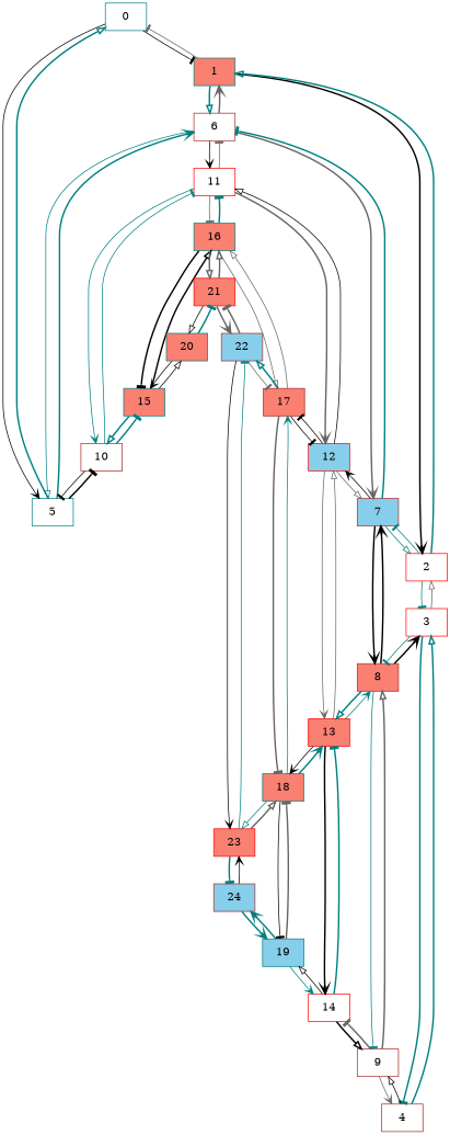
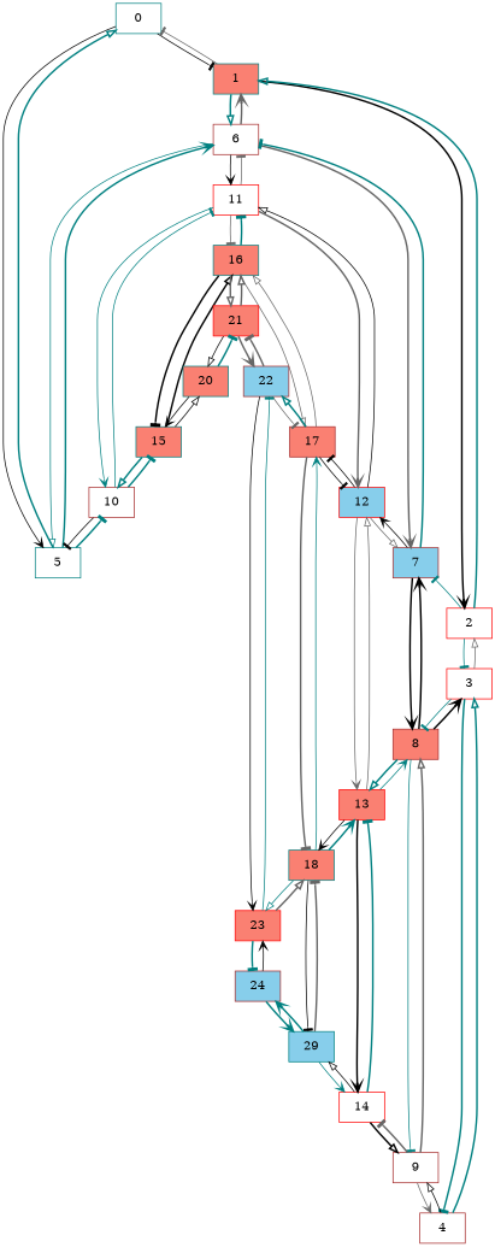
  digraph {
    node [color=brown fillcolor=white shape=box style=filled]
    edge [arrowhead=tee color=teal style=solid]
    0 [color=teal]
    1 [color=teal fillcolor=salmon]
    5 [color=teal]
    2 [color=red]
    6
    10
    3 [color=red]
    7 [fillcolor=skyblue]
    11 [color=red]
    4
    8 [fillcolor=salmon]
    12 [color=red fillcolor=skyblue]
    9
    13 [color=red fillcolor=salmon]
    14 [color=red]
    15 [color=teal fillcolor=salmon]
    16 [color=teal fillcolor=salmon]
    17 [fillcolor=salmon]
    18 [color=teal fillcolor=salmon]
-   19 [color=teal fillcolor=skyblue]
+   19 [color=teal fillcolor=skyblue label=29]
    20 [color=teal fillcolor=salmon]
    21 [color=red fillcolor=salmon]
    22 [fillcolor=skyblue]
    23 [color=red fillcolor=salmon]
    24 [fillcolor=skyblue]
    0 -> 1 [color=black]
    0 -> 5 [arrowhead=vee color=black]
    1 -> 0 [color=gray40]
    1 -> 2 [arrowhead=vee color=black style=bold]
    1 -> 6 [arrowhead=onormal style=bold]
    5 -> 0 [arrowhead=onormal style=bold]
    5 -> 6 [arrowhead=vee style=bold]
-   5 -> 10 [color=black style=bold]
+   5 -> 10 [style=bold]
    2 -> 1 [arrowhead=onormal style=bold]
    2 -> 3
    2 -> 7
    6 -> 1 [arrowhead=vee color=gray40 style=bold]
    6 -> 5 [arrowhead=onormal]
    6 -> 7 [arrowhead=vee color=gray40 style=bold]
    6 -> 11 [arrowhead=vee color=black]
    10 -> 5 [color=black]
    10 -> 11
    10 -> 15 [style=bold]
    3 -> 2 [arrowhead=onormal color=gray40]
    3 -> 4 [style=bold]
    3 -> 8
-   7 -> 2 [arrowhead=onormal]
    7 -> 6 [style=bold]
    7 -> 8 [arrowhead=vee color=black style=bold]
    7 -> 12 [arrowhead=vee color=black]
    11 -> 6 [color=gray40]
    11 -> 10 [arrowhead=vee]
    11 -> 12 [arrowhead=vee color=gray40 style=bold]
    11 -> 16 [color=gray40]
    4 -> 3 [arrowhead=onormal style=bold]
    4 -> 9 [arrowhead=onormal color=black]
    8 -> 3 [arrowhead=vee color=black style=bold]
    8 -> 7 [arrowhead=vee color=black style=bold]
    8 -> 9
    8 -> 13 [arrowhead=onormal style=bold]
    12 -> 7 [arrowhead=onormal color=gray40]
    12 -> 11 [arrowhead=onormal color=black]
    12 -> 13 [arrowhead=vee color=gray40]
    12 -> 17 [color=black]
    9 -> 4 [arrowhead=vee color=gray40]
    9 -> 8 [arrowhead=onormal color=gray40 style=bold]
    9 -> 14 [color=gray40 style=bold]
    13 -> 8 [arrowhead=vee]
    13 -> 12 [arrowhead=onormal color=gray40]
    13 -> 14 [arrowhead=vee color=black style=bold]
    13 -> 18 [arrowhead=vee color=black]
    14 -> 9 [arrowhead=onormal color=black style=bold]
    14 -> 13 [style=bold]
    14 -> 19 [arrowhead=onormal color=black]
    15 -> 10 [arrowhead=onormal style=bold]
    15 -> 16 [arrowhead=onormal color=black style=bold]
    15 -> 20 [arrowhead=onormal color=black]
    16 -> 11 [style=bold]
    16 -> 15 [color=black style=bold]
    16 -> 17 [arrowhead=onormal color=gray40]
    16 -> 21 [arrowhead=onormal color=gray40 style=bold]
    17 -> 12 [color=black]
    17 -> 16 [arrowhead=onormal color=gray40]
    17 -> 18 [color=gray40 style=bold]
    17 -> 22 [arrowhead=onormal style=bold]
    18 -> 13 [arrowhead=vee style=bold]
    18 -> 17 [arrowhead=vee]
    18 -> 19 [color=black]
    18 -> 23 [arrowhead=onormal]
    19 -> 14 [arrowhead=vee]
    19 -> 18 [color=gray40 style=bold]
    19 -> 24 [arrowhead=vee style=bold]
    20 -> 15 [arrowhead=vee color=black]
    20 -> 21 [style=bold]
    21 -> 16 [arrowhead=onormal color=gray40 style=bold]
    21 -> 20 [arrowhead=onormal color=black]
    21 -> 22 [arrowhead=vee color=gray40 style=bold]
    22 -> 17 [color=gray40]
    22 -> 21 [color=gray40 style=bold]
    22 -> 23 [arrowhead=vee color=black]
    23 -> 18 [arrowhead=onormal color=gray40 style=bold]
    23 -> 22
    23 -> 24 [style=bold]
    24 -> 19 [arrowhead=vee style=bold]
    24 -> 23 [arrowhead=vee color=black]
  }
